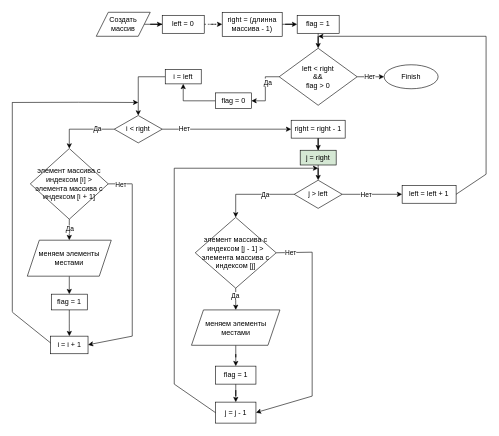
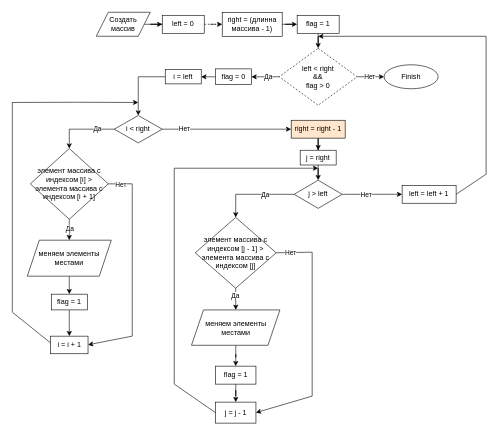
  <mxCell id="0" />
  <mxCell id="1" parent="0" />
  <mxCell id="2" value="" style="edgeStyle=orthogonalEdgeStyle;rounded=0;orthogonalLoop=1;jettySize=auto;html=1;" edge="1" parent="1" source="3" target="5"><mxGeometry relative="1" as="geometry" /></mxCell>
  <mxCell id="3" value="Создать массив" style="shape=parallelogram;perimeter=parallelogramPerimeter;whiteSpace=wrap;html=1;fixedSize=1;" vertex="1" parent="1"><mxGeometry x="160" y="20" width="90" height="40" as="geometry" /></mxCell>
  <mxCell id="4" value="" style="edgeStyle=orthogonalEdgeStyle;rounded=0;orthogonalLoop=1;jettySize=auto;html=1;dashed=1;" edge="1" parent="1" source="5" target="7"><mxGeometry relative="1" as="geometry" /></mxCell>
  <mxCell id="5" value="left = 0" style="whiteSpace=wrap;html=1;" vertex="1" parent="1"><mxGeometry x="270" y="25" width="70" height="30" as="geometry" /></mxCell>
  <mxCell id="6" value="" style="edgeStyle=orthogonalEdgeStyle;rounded=0;orthogonalLoop=1;jettySize=auto;html=1;" edge="1" parent="1" source="7" target="9"><mxGeometry relative="1" as="geometry" /></mxCell>
  <mxCell id="7" value="right = (длинна массива - 1)" style="whiteSpace=wrap;html=1;" vertex="1" parent="1"><mxGeometry x="370" y="20" width="100" height="40" as="geometry" /></mxCell>
  <mxCell id="8" value="" style="edgeStyle=orthogonalEdgeStyle;rounded=0;orthogonalLoop=1;jettySize=auto;html=1;" edge="1" parent="1" source="9" target="12"><mxGeometry relative="1" as="geometry" /></mxCell>
  <mxCell id="9" value="flag = 1" style="whiteSpace=wrap;html=1;" vertex="1" parent="1"><mxGeometry x="495" y="25" width="70" height="30" as="geometry" /></mxCell>
  <mxCell id="10" value="" style="edgeStyle=orthogonalEdgeStyle;rounded=0;orthogonalLoop=1;jettySize=auto;html=1;" edge="1" parent="1" source="12" target="14"><mxGeometry relative="1" as="geometry" /></mxCell>
  <mxCell id="11" value="Да" style="edgeLabel;html=1;align=center;verticalAlign=middle;resizable=0;points=[];" vertex="1" connectable="0" parent="10"><mxGeometry x="-0.177" y="4" relative="1" as="geometry"><mxPoint y="-4" as="offset" /></mxGeometry></mxCell>
- <mxCell id="12" value="left &amp;lt; right&lt;br&gt;&amp;amp;&amp;amp;&lt;br&gt;flag &amp;gt; 0" style="rhombus;whiteSpace=wrap;html=1;" vertex="1" parent="1"><mxGeometry x="465" y="80" width="130" height="95" as="geometry" /></mxCell>
+ <mxCell id="12" value="left &amp;lt; right&lt;br&gt;&amp;amp;&amp;amp;&lt;br&gt;flag &amp;gt; 0" style="rhombus;whiteSpace=wrap;html=1;dashed=1;" vertex="1" parent="1"><mxGeometry x="465" y="80" width="130" height="95" as="geometry" /></mxCell>
  <mxCell id="13" value="" style="edgeStyle=orthogonalEdgeStyle;rounded=0;orthogonalLoop=1;jettySize=auto;html=1;" edge="1" parent="1" source="14" target="16"><mxGeometry relative="1" as="geometry" /></mxCell>
- <mxCell id="14" value="flag = 0" style="whiteSpace=wrap;html=1;" vertex="1" parent="1"><mxGeometry x="358.75" y="154.38" width="60" height="26.25" as="geometry" /></mxCell>
+ <mxCell id="14" value="flag = 0" style="whiteSpace=wrap;html=1;" vertex="1" parent="1"><mxGeometry x="358.75" y="114.38" width="60" height="26.25" as="geometry" /></mxCell>
  <mxCell id="15" value="" style="edgeStyle=orthogonalEdgeStyle;rounded=0;orthogonalLoop=1;jettySize=auto;html=1;" edge="1" parent="1" source="16" target="19"><mxGeometry relative="1" as="geometry" /></mxCell>
  <mxCell id="16" value="i = left" style="whiteSpace=wrap;html=1;" vertex="1" parent="1"><mxGeometry x="275" y="115.63" width="60" height="23.75" as="geometry" /></mxCell>
  <mxCell id="17" value="" style="edgeStyle=orthogonalEdgeStyle;rounded=0;orthogonalLoop=1;jettySize=auto;html=1;" edge="1" parent="1" source="19" target="22"><mxGeometry relative="1" as="geometry" /></mxCell>
  <mxCell id="18" value="Да" style="edgeLabel;html=1;align=center;verticalAlign=middle;resizable=0;points=[];" vertex="1" connectable="0" parent="17"><mxGeometry x="-0.619" relative="1" as="geometry"><mxPoint x="-9" as="offset" /></mxGeometry></mxCell>
  <mxCell id="19" value="i &amp;lt; right" style="rhombus;whiteSpace=wrap;html=1;" vertex="1" parent="1"><mxGeometry x="190" y="192.09" width="80" height="45.63" as="geometry" /></mxCell>
  <mxCell id="20" value="" style="edgeStyle=orthogonalEdgeStyle;rounded=0;orthogonalLoop=1;jettySize=auto;html=1;" edge="1" parent="1" source="22" target="24"><mxGeometry relative="1" as="geometry" /></mxCell>
  <mxCell id="21" value="Да" style="edgeLabel;html=1;align=center;verticalAlign=middle;resizable=0;points=[];" vertex="1" connectable="0" parent="20"><mxGeometry x="0.55" y="1" relative="1" as="geometry"><mxPoint x="-1" y="-9" as="offset" /></mxGeometry></mxCell>
  <mxCell id="22" value="элемент массива с индексом [i] &amp;gt; элемента массива с индексом [i + 1]" style="rhombus;whiteSpace=wrap;html=1;" vertex="1" parent="1"><mxGeometry x="50" y="247.18" width="130" height="117.82" as="geometry" /></mxCell>
  <mxCell id="23" style="edgeStyle=orthogonalEdgeStyle;rounded=0;orthogonalLoop=1;jettySize=auto;html=1;exitX=0.5;exitY=1;exitDx=0;exitDy=0;entryX=0.5;entryY=0;entryDx=0;entryDy=0;" edge="1" parent="1" source="24" target="26"><mxGeometry relative="1" as="geometry" /></mxCell>
  <mxCell id="24" value="меняем элементы местами" style="shape=parallelogram;perimeter=parallelogramPerimeter;whiteSpace=wrap;html=1;fixedSize=1;" vertex="1" parent="1"><mxGeometry x="45" y="400" width="140" height="60" as="geometry" /></mxCell>
  <mxCell id="25" value="" style="edgeStyle=orthogonalEdgeStyle;rounded=0;orthogonalLoop=1;jettySize=auto;html=1;" edge="1" parent="1" source="26" target="27"><mxGeometry relative="1" as="geometry" /></mxCell>
  <mxCell id="26" value="flag = 1" style="whiteSpace=wrap;html=1;" vertex="1" parent="1"><mxGeometry x="85" y="490" width="60" height="26.25" as="geometry" /></mxCell>
  <mxCell id="27" value="i = i + 1" style="whiteSpace=wrap;html=1;" vertex="1" parent="1"><mxGeometry x="83.75" y="560" width="62.5" height="29.38" as="geometry" /></mxCell>
  <mxCell id="28" value="" style="endArrow=classic;html=1;rounded=0;" edge="1" parent="1"><mxGeometry width="50" height="50" relative="1" as="geometry"><mxPoint x="20" y="170.38" as="sourcePoint" /><mxPoint x="230" y="170.38" as="targetPoint" /><Array as="points"><mxPoint x="130" y="170" /></Array></mxGeometry></mxCell>
  <mxCell id="29" value="" style="endArrow=none;html=1;rounded=0;" edge="1" parent="1"><mxGeometry width="50" height="50" relative="1" as="geometry"><mxPoint x="20" y="519.38" as="sourcePoint" /><mxPoint x="20" y="170" as="targetPoint" /></mxGeometry></mxCell>
  <mxCell id="30" value="" style="endArrow=none;html=1;rounded=0;exitX=0;exitY=0.382;exitDx=0;exitDy=0;exitPerimeter=0;" edge="1" parent="1" source="27"><mxGeometry width="50" height="50" relative="1" as="geometry"><mxPoint x="490" y="580" as="sourcePoint" /><mxPoint x="20" y="520" as="targetPoint" /></mxGeometry></mxCell>
  <mxCell id="31" value="" style="endArrow=none;html=1;rounded=0;exitX=1;exitY=0.5;exitDx=0;exitDy=0;" edge="1" parent="1" source="22"><mxGeometry width="50" height="50" relative="1" as="geometry"><mxPoint x="570" y="490" as="sourcePoint" /><mxPoint x="220" y="306" as="targetPoint" /></mxGeometry></mxCell>
  <mxCell id="32" value="Нет" style="edgeLabel;html=1;align=center;verticalAlign=middle;resizable=0;points=[];" vertex="1" connectable="0" parent="31"><mxGeometry x="-0.007" y="-1" relative="1" as="geometry"><mxPoint as="offset" /></mxGeometry></mxCell>
  <mxCell id="33" value="" style="endArrow=none;html=1;rounded=0;" edge="1" parent="1"><mxGeometry width="50" height="50" relative="1" as="geometry"><mxPoint x="220" y="306.52" as="sourcePoint" /><mxPoint x="220" y="560" as="targetPoint" /></mxGeometry></mxCell>
  <mxCell id="34" value="" style="endArrow=classic;html=1;rounded=0;" edge="1" parent="1"><mxGeometry width="50" height="50" relative="1" as="geometry"><mxPoint x="220" y="560" as="sourcePoint" /><mxPoint x="146.25" y="574.4" as="targetPoint" /></mxGeometry></mxCell>
  <mxCell id="35" value="" style="edgeStyle=orthogonalEdgeStyle;rounded=0;orthogonalLoop=1;jettySize=auto;html=1;" edge="1" parent="1" source="36" target="40"><mxGeometry relative="1" as="geometry" /></mxCell>
- <mxCell id="36" value="right = right - 1" style="rounded=0;whiteSpace=wrap;html=1;" vertex="1" parent="1"><mxGeometry x="485" y="200" width="90" height="29.81" as="geometry" /></mxCell>
+ <mxCell id="36" value="right = right - 1" style="rounded=0;whiteSpace=wrap;html=1;fillColor=#ffe6cc;" vertex="1" parent="1"><mxGeometry x="485" y="200" width="90" height="29.81" as="geometry" /></mxCell>
  <mxCell id="37" value="" style="endArrow=classic;html=1;rounded=0;exitX=1;exitY=0.5;exitDx=0;exitDy=0;entryX=0;entryY=0.5;entryDx=0;entryDy=0;" edge="1" parent="1" source="19" target="36"><mxGeometry width="50" height="50" relative="1" as="geometry"><mxPoint x="340" y="530" as="sourcePoint" /><mxPoint x="390" y="480" as="targetPoint" /></mxGeometry></mxCell>
  <mxCell id="38" value="Нет" style="edgeLabel;html=1;align=center;verticalAlign=middle;resizable=0;points=[];" vertex="1" connectable="0" parent="37"><mxGeometry x="-0.664" relative="1" as="geometry"><mxPoint as="offset" /></mxGeometry></mxCell>
  <mxCell id="39" value="" style="edgeStyle=orthogonalEdgeStyle;rounded=0;orthogonalLoop=1;jettySize=auto;html=1;" edge="1" parent="1" source="40" target="43"><mxGeometry relative="1" as="geometry" /></mxCell>
- <mxCell id="40" value="j = right" style="whiteSpace=wrap;html=1;rounded=0;fillColor=#d5e8d4;" vertex="1" parent="1"><mxGeometry x="500" y="250" width="60" height="24.63" as="geometry" /></mxCell>
+ <mxCell id="40" value="j = right" style="whiteSpace=wrap;html=1;rounded=0;" vertex="1" parent="1"><mxGeometry x="500" y="250" width="60" height="24.63" as="geometry" /></mxCell>
  <mxCell id="41" value="" style="edgeStyle=orthogonalEdgeStyle;rounded=0;orthogonalLoop=1;jettySize=auto;html=1;" edge="1" parent="1" source="43" target="46"><mxGeometry relative="1" as="geometry" /></mxCell>
  <mxCell id="42" value="Да" style="edgeLabel;html=1;align=center;verticalAlign=middle;resizable=0;points=[];" vertex="1" connectable="0" parent="41"><mxGeometry x="-0.277" y="1" relative="1" as="geometry"><mxPoint as="offset" /></mxGeometry></mxCell>
  <mxCell id="43" value="j &amp;gt; left" style="rhombus;whiteSpace=wrap;html=1;rounded=0;" vertex="1" parent="1"><mxGeometry x="490" y="300" width="80" height="46.95" as="geometry" /></mxCell>
  <mxCell id="44" value="" style="edgeStyle=orthogonalEdgeStyle;rounded=0;orthogonalLoop=1;jettySize=auto;html=1;" edge="1" parent="1" source="46" target="48"><mxGeometry relative="1" as="geometry" /></mxCell>
  <mxCell id="45" value="Да" style="edgeLabel;html=1;align=center;verticalAlign=middle;resizable=0;points=[];" vertex="1" connectable="0" parent="44"><mxGeometry x="-0.376" y="-1" relative="1" as="geometry"><mxPoint y="1" as="offset" /></mxGeometry></mxCell>
  <mxCell id="46" value="элемент массива с индексом [j - 1] &amp;gt; элемента массива с индексом [j]" style="rhombus;whiteSpace=wrap;html=1;rounded=0;" vertex="1" parent="1"><mxGeometry x="325" y="362" width="135" height="118" as="geometry" /></mxCell>
  <mxCell id="47" value="" style="edgeStyle=orthogonalEdgeStyle;rounded=0;orthogonalLoop=1;jettySize=auto;html=1;" edge="1" parent="1" source="48" target="50"><mxGeometry relative="1" as="geometry" /></mxCell>
  <mxCell id="48" value="меняем элементы местами" style="shape=parallelogram;perimeter=parallelogramPerimeter;whiteSpace=wrap;html=1;fixedSize=1;rounded=0;" vertex="1" parent="1"><mxGeometry x="318.75" y="516.25" width="147.5" height="59" as="geometry" /></mxCell>
  <mxCell id="49" value="" style="edgeStyle=orthogonalEdgeStyle;rounded=0;orthogonalLoop=1;jettySize=auto;html=1;" edge="1" parent="1" source="50" target="51"><mxGeometry relative="1" as="geometry" /></mxCell>
  <mxCell id="50" value="flag = 1" style="whiteSpace=wrap;html=1;rounded=0;" vertex="1" parent="1"><mxGeometry x="358.75" y="610" width="67.5" height="30" as="geometry" /></mxCell>
  <mxCell id="51" value="j = j - 1" style="whiteSpace=wrap;html=1;rounded=0;" vertex="1" parent="1"><mxGeometry x="358.75" y="670" width="67.5" height="35" as="geometry" /></mxCell>
  <mxCell id="52" value="" style="endArrow=none;html=1;rounded=0;exitX=0;exitY=0.5;exitDx=0;exitDy=0;" edge="1" parent="1" source="51"><mxGeometry width="50" height="50" relative="1" as="geometry"><mxPoint x="340" y="510" as="sourcePoint" /><mxPoint x="290" y="640" as="targetPoint" /></mxGeometry></mxCell>
  <mxCell id="53" value="" style="endArrow=none;html=1;rounded=0;" edge="1" parent="1"><mxGeometry width="50" height="50" relative="1" as="geometry"><mxPoint x="290" y="640" as="sourcePoint" /><mxPoint x="290" y="280" as="targetPoint" /></mxGeometry></mxCell>
  <mxCell id="54" value="" style="endArrow=classic;html=1;rounded=0;" edge="1" parent="1"><mxGeometry width="50" height="50" relative="1" as="geometry"><mxPoint x="290" y="280" as="sourcePoint" /><mxPoint x="530" y="280" as="targetPoint" /></mxGeometry></mxCell>
  <mxCell id="55" value="" style="endArrow=none;html=1;rounded=0;exitX=1;exitY=0.5;exitDx=0;exitDy=0;" edge="1" parent="1" source="46"><mxGeometry width="50" height="50" relative="1" as="geometry"><mxPoint x="530" y="470" as="sourcePoint" /><mxPoint x="520" y="420" as="targetPoint" /></mxGeometry></mxCell>
  <mxCell id="56" value="Нет" style="edgeLabel;html=1;align=center;verticalAlign=middle;resizable=0;points=[];" vertex="1" connectable="0" parent="55"><mxGeometry x="-0.223" y="-1" relative="1" as="geometry"><mxPoint as="offset" /></mxGeometry></mxCell>
  <mxCell id="57" value="" style="endArrow=none;html=1;rounded=0;" edge="1" parent="1"><mxGeometry width="50" height="50" relative="1" as="geometry"><mxPoint x="520" y="660" as="sourcePoint" /><mxPoint x="520" y="420" as="targetPoint" /></mxGeometry></mxCell>
  <mxCell id="58" value="" style="endArrow=classic;html=1;rounded=0;entryX=1;entryY=0.5;entryDx=0;entryDy=0;" edge="1" parent="1" target="51"><mxGeometry width="50" height="50" relative="1" as="geometry"><mxPoint x="520" y="660" as="sourcePoint" /><mxPoint x="390" y="550" as="targetPoint" /></mxGeometry></mxCell>
  <mxCell id="59" value="left = left + 1" style="rounded=0;whiteSpace=wrap;html=1;" vertex="1" parent="1"><mxGeometry x="670" y="308.57" width="90" height="29.81" as="geometry" /></mxCell>
  <mxCell id="60" value="" style="endArrow=classic;html=1;rounded=0;entryX=0;entryY=0.5;entryDx=0;entryDy=0;exitX=1;exitY=0.5;exitDx=0;exitDy=0;" edge="1" parent="1" source="43" target="59"><mxGeometry width="50" height="50" relative="1" as="geometry"><mxPoint x="340" y="430" as="sourcePoint" /><mxPoint x="390" y="380" as="targetPoint" /></mxGeometry></mxCell>
  <mxCell id="61" value="Нет" style="edgeLabel;html=1;align=center;verticalAlign=middle;resizable=0;points=[];" vertex="1" connectable="0" parent="60"><mxGeometry x="-0.217" y="-1" relative="1" as="geometry"><mxPoint as="offset" /></mxGeometry></mxCell>
  <mxCell id="62" value="Finish" style="ellipse;whiteSpace=wrap;html=1;" vertex="1" parent="1"><mxGeometry x="640" y="107.5" width="90" height="40" as="geometry" /></mxCell>
  <mxCell id="63" value="" style="endArrow=classic;html=1;rounded=0;entryX=0;entryY=0.5;entryDx=0;entryDy=0;exitX=1;exitY=0.5;exitDx=0;exitDy=0;" edge="1" parent="1" source="12" target="62"><mxGeometry width="50" height="50" relative="1" as="geometry"><mxPoint x="340" y="260" as="sourcePoint" /><mxPoint x="390" y="210" as="targetPoint" /></mxGeometry></mxCell>
  <mxCell id="64" value="Нет" style="edgeLabel;html=1;align=center;verticalAlign=middle;resizable=0;points=[];" vertex="1" connectable="0" parent="63"><mxGeometry x="-0.111" y="-1" relative="1" as="geometry"><mxPoint y="-1" as="offset" /></mxGeometry></mxCell>
  <mxCell id="65" value="" style="endArrow=none;html=1;rounded=0;exitX=1;exitY=0.5;exitDx=0;exitDy=0;" edge="1" parent="1" source="59"><mxGeometry width="50" height="50" relative="1" as="geometry"><mxPoint x="340" y="260" as="sourcePoint" /><mxPoint x="810" y="290" as="targetPoint" /></mxGeometry></mxCell>
  <mxCell id="66" value="" style="endArrow=none;html=1;rounded=0;" edge="1" parent="1"><mxGeometry width="50" height="50" relative="1" as="geometry"><mxPoint x="810" y="290" as="sourcePoint" /><mxPoint x="810" y="60" as="targetPoint" /></mxGeometry></mxCell>
  <mxCell id="67" value="" style="endArrow=classic;html=1;rounded=0;" edge="1" parent="1"><mxGeometry width="50" height="50" relative="1" as="geometry"><mxPoint x="810" y="60" as="sourcePoint" /><mxPoint x="530" y="60" as="targetPoint" /></mxGeometry></mxCell>
